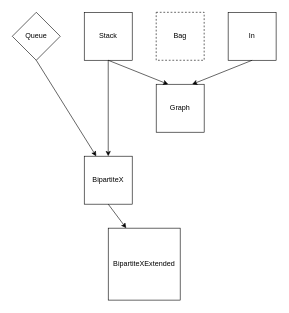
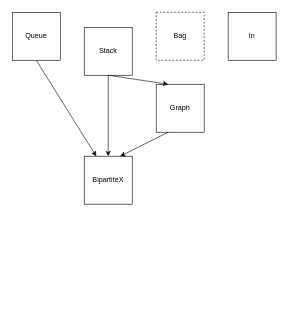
  <mxCell id="0" />
  <mxCell id="1" parent="0" />
- <mxCell id="2" value="Queue" style="rhombus;whiteSpace=wrap;html=1;aspect=fixed;" vertex="1" parent="1"><mxGeometry x="20" y="20" width="80" height="80" as="geometry" /></mxCell>
- <mxCell id="3" value="Stack" style="whiteSpace=wrap;html=1;aspect=fixed;" vertex="1" parent="1"><mxGeometry x="140" y="20" width="80" height="80" as="geometry" /></mxCell>
+ <mxCell id="2" value="Queue" style="whiteSpace=wrap;html=1;aspect=fixed;" vertex="1" parent="1"><mxGeometry x="20" y="20" width="80" height="80" as="geometry" /></mxCell>
+ <mxCell id="3" value="Stack" style="whiteSpace=wrap;html=1;aspect=fixed;" vertex="1" parent="1"><mxGeometry x="140" y="45" width="80" height="80" as="geometry" /></mxCell>
  <mxCell id="4" value="Bag" style="whiteSpace=wrap;html=1;aspect=fixed;dashed=1;" vertex="1" parent="1"><mxGeometry x="260" y="20" width="80" height="80" as="geometry" /></mxCell>
  <mxCell id="5" value="In" style="whiteSpace=wrap;html=1;aspect=fixed;" vertex="1" parent="1"><mxGeometry x="380" y="20" width="80" height="80" as="geometry" /></mxCell>
  <mxCell id="6" value="Graph" style="whiteSpace=wrap;html=1;aspect=fixed;" vertex="1" parent="1"><mxGeometry x="260" y="140" width="80" height="80" as="geometry" /></mxCell>
  <mxCell id="7" value="BipartiteX" style="whiteSpace=wrap;html=1;aspect=fixed;" vertex="1" parent="1"><mxGeometry x="140" y="260" width="80" height="80" as="geometry" /></mxCell>
- <mxCell id="8" value="BipartiteXExtended" style="whiteSpace=wrap;html=1;aspect=fixed;" vertex="1" parent="1"><mxGeometry x="180" y="380" width="120" height="120" as="geometry" /></mxCell>
  <mxCell id="9" value="" style="endArrow=classic;html=1;exitX=0.5;exitY=1;exitDx=0;exitDy=0;entryX=0.25;entryY=0;entryDx=0;entryDy=0;" edge="1" parent="1" source="2" target="7"><mxGeometry width="50" height="50" relative="1" as="geometry"><mxPoint x="140" y="230" as="sourcePoint" /><mxPoint x="190" y="180" as="targetPoint" /></mxGeometry></mxCell>
  <mxCell id="10" value="" style="endArrow=classic;html=1;exitX=0.5;exitY=1;exitDx=0;exitDy=0;" edge="1" parent="1" source="3"><mxGeometry width="50" height="50" relative="1" as="geometry"><mxPoint x="70" y="110" as="sourcePoint" /><mxPoint x="180" y="260" as="targetPoint" /></mxGeometry></mxCell>
+ <mxCell id="11" value="" style="endArrow=classic;html=1;exitX=0.25;exitY=1;exitDx=0;exitDy=0;entryX=0.75;entryY=0;entryDx=0;entryDy=0;" edge="1" parent="1" source="6" target="7"><mxGeometry width="50" height="50" relative="1" as="geometry"><mxPoint x="80" y="120" as="sourcePoint" /><mxPoint x="200" y="280" as="targetPoint" /></mxGeometry></mxCell>
  <mxCell id="12" value="" style="endArrow=classic;html=1;exitX=0.5;exitY=1;exitDx=0;exitDy=0;entryX=0.25;entryY=0;entryDx=0;entryDy=0;" edge="1" parent="1" source="3" target="6"><mxGeometry width="50" height="50" relative="1" as="geometry"><mxPoint x="90" y="130" as="sourcePoint" /><mxPoint x="210" y="290" as="targetPoint" /></mxGeometry></mxCell>
- <mxCell id="13" value="" style="endArrow=classic;html=1;exitX=0.5;exitY=1;exitDx=0;exitDy=0;entryX=0.75;entryY=0;entryDx=0;entryDy=0;" edge="1" parent="1" source="5" target="6"><mxGeometry width="50" height="50" relative="1" as="geometry"><mxPoint x="310" y="110" as="sourcePoint" /><mxPoint x="310" y="150" as="targetPoint" /></mxGeometry></mxCell>
- <mxCell id="14" value="" style="endArrow=classic;html=1;exitX=0.5;exitY=1;exitDx=0;exitDy=0;entryX=0.25;entryY=0;entryDx=0;entryDy=0;" edge="1" parent="1" source="7" target="8"><mxGeometry width="50" height="50" relative="1" as="geometry"><mxPoint x="270" y="350" as="sourcePoint" /><mxPoint x="320" y="300" as="targetPoint" /></mxGeometry></mxCell>
